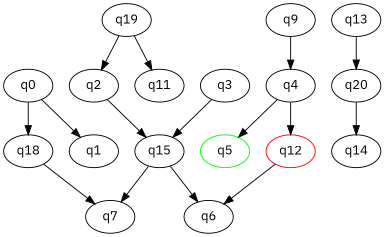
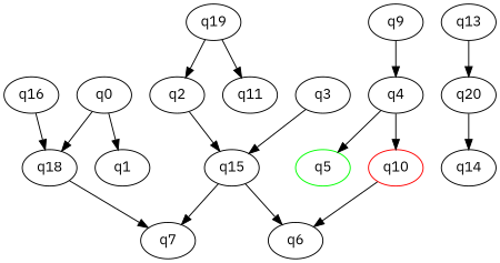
  digraph {
    fontname="IBM Plex Sans"
    node [fontname="IBM Plex Sans"]
    edge [fontname="IBM Plex Sans"]
    q5 [color=green initial=1]
-   q10 [color=red final=1 label=q12]
+   q10 [color=red final=1]
    q6
    q0
    q18
    q1
    q7
    q2
    q15
    q3
    q4
    q9
    q13
    q20
    q14
+   q16
    q19
    q11
    q10 -> q6
    q0 -> q18
    q0 -> q1
    q18 -> q7
    q2 -> q15
    q15 -> q6
    q15 -> q7
    q3 -> q15
    q4 -> q5
    q4 -> q10
    q9 -> q4
    q13 -> q20
    q20 -> q14
+   q16 -> q18
    q19 -> q2
    q19 -> q11
  }
